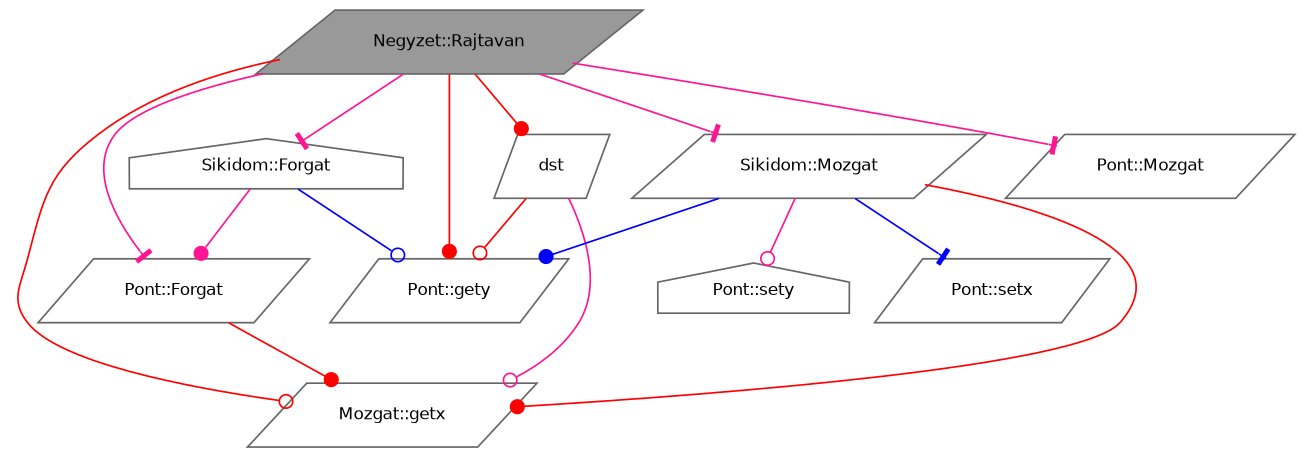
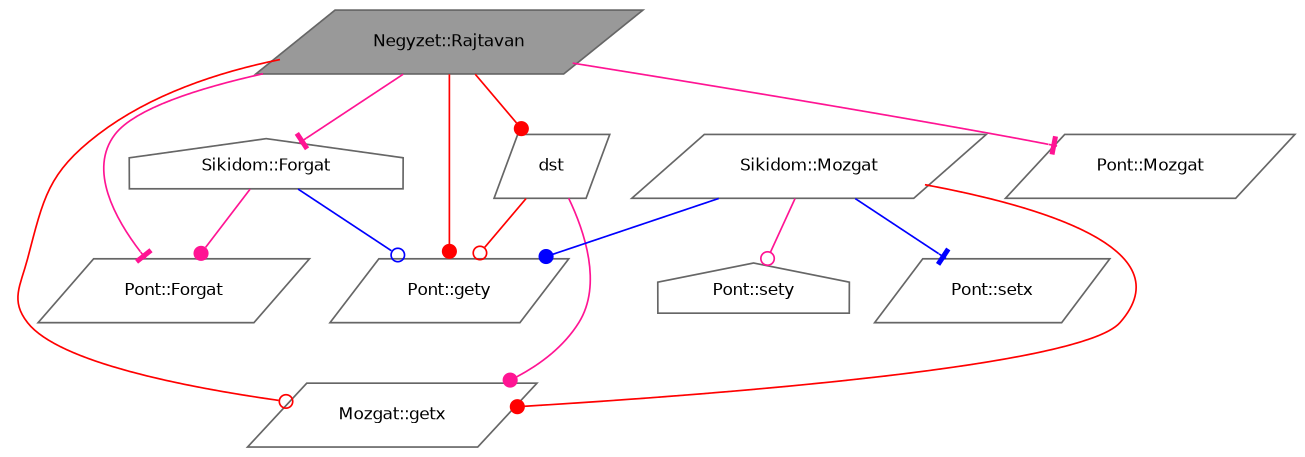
  digraph {
    rankdir=TB
    node [color=grey40 fillcolor=white fontname=Helvetica fontsize=10 shape=parallelogram style=filled]
    edge [arrowhead=dot color=deeppink fontname=Helvetica fontsize=10 labelfontname=Helvetica labelfontsize=10 style=solid]
    n1 [color=gray40 fillcolor=grey60 fontcolor=black height=0.2 label="Negyzet::Rajtavan" width=0.4]
    n2 [height=0.2 label=dst width=0.4]
    n3 [height=0.2 label="Mozgat::getx" width=0.4]
    n4 [height=0.2 label="Pont::gety" width=0.4]
    n5 [height=0.2 label="Pont::Forgat" width=0.4]
    n6 [height=0.2 label="Sikidom::Forgat" shape=house width=0.4]
    n7 [height=0.2 label="Pont::Mozgat" width=0.4]
    n8 [height=0.2 label="Sikidom::Mozgat" width=0.4]
    n9 [height=0.2 label="Pont::setx" width=0.4]
    n10 [height=0.2 label="Pont::sety" shape=house width=0.4]
    n1 -> n2 [color=red]
    n1 -> n3 [arrowhead=odot color=red]
    n1 -> n4 [color=red]
    n1 -> n5 [arrowhead=tee]
    n1 -> n6 [arrowhead=tee]
    n1 -> n7 [arrowhead=tee]
-   n1 -> n8 [arrowhead=tee]
-   n2 -> n3 [arrowhead=odot]
+   n2 -> n3
    n2 -> n4 [arrowhead=odot color=red]
-   n5 -> n3 [color=red]
    n6 -> n4 [arrowhead=odot color=blue]
    n6 -> n5
    n8 -> n3 [color=red]
    n8 -> n4 [color=blue]
    n8 -> n9 [arrowhead=tee color=blue]
    n8 -> n10 [arrowhead=odot]
  }
